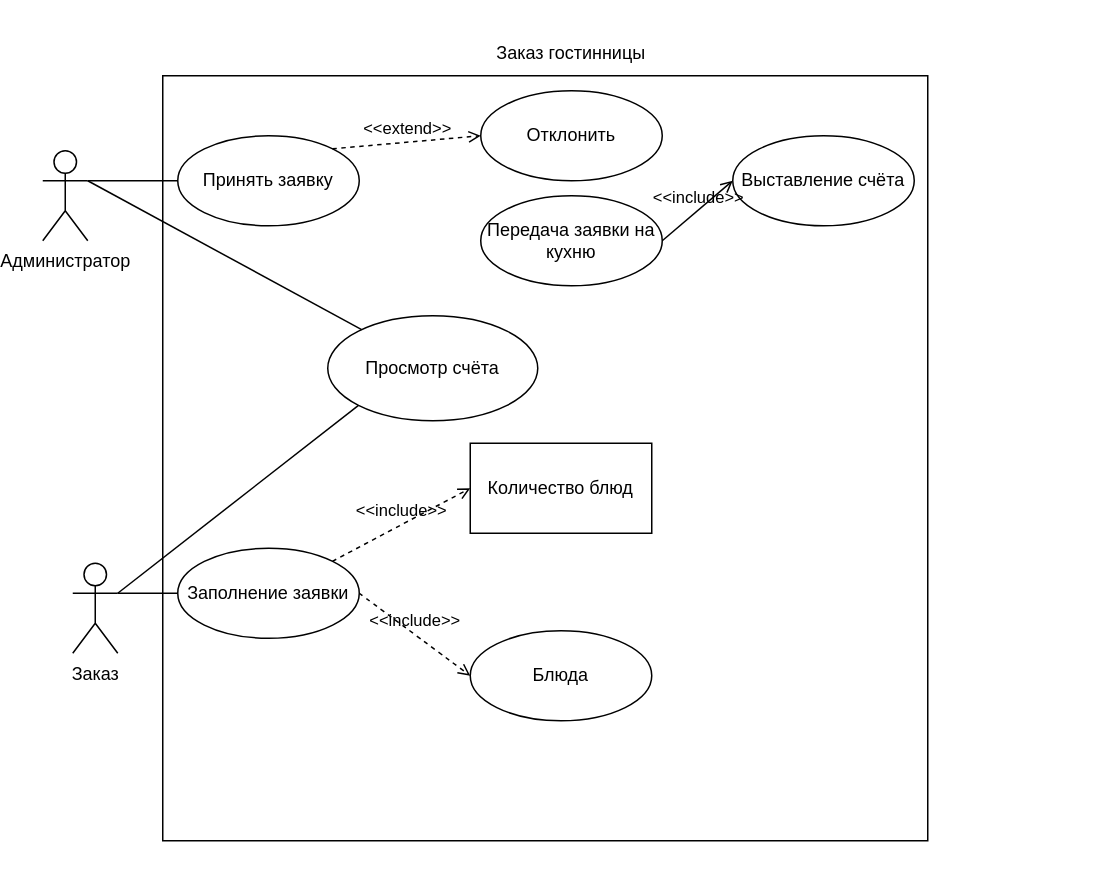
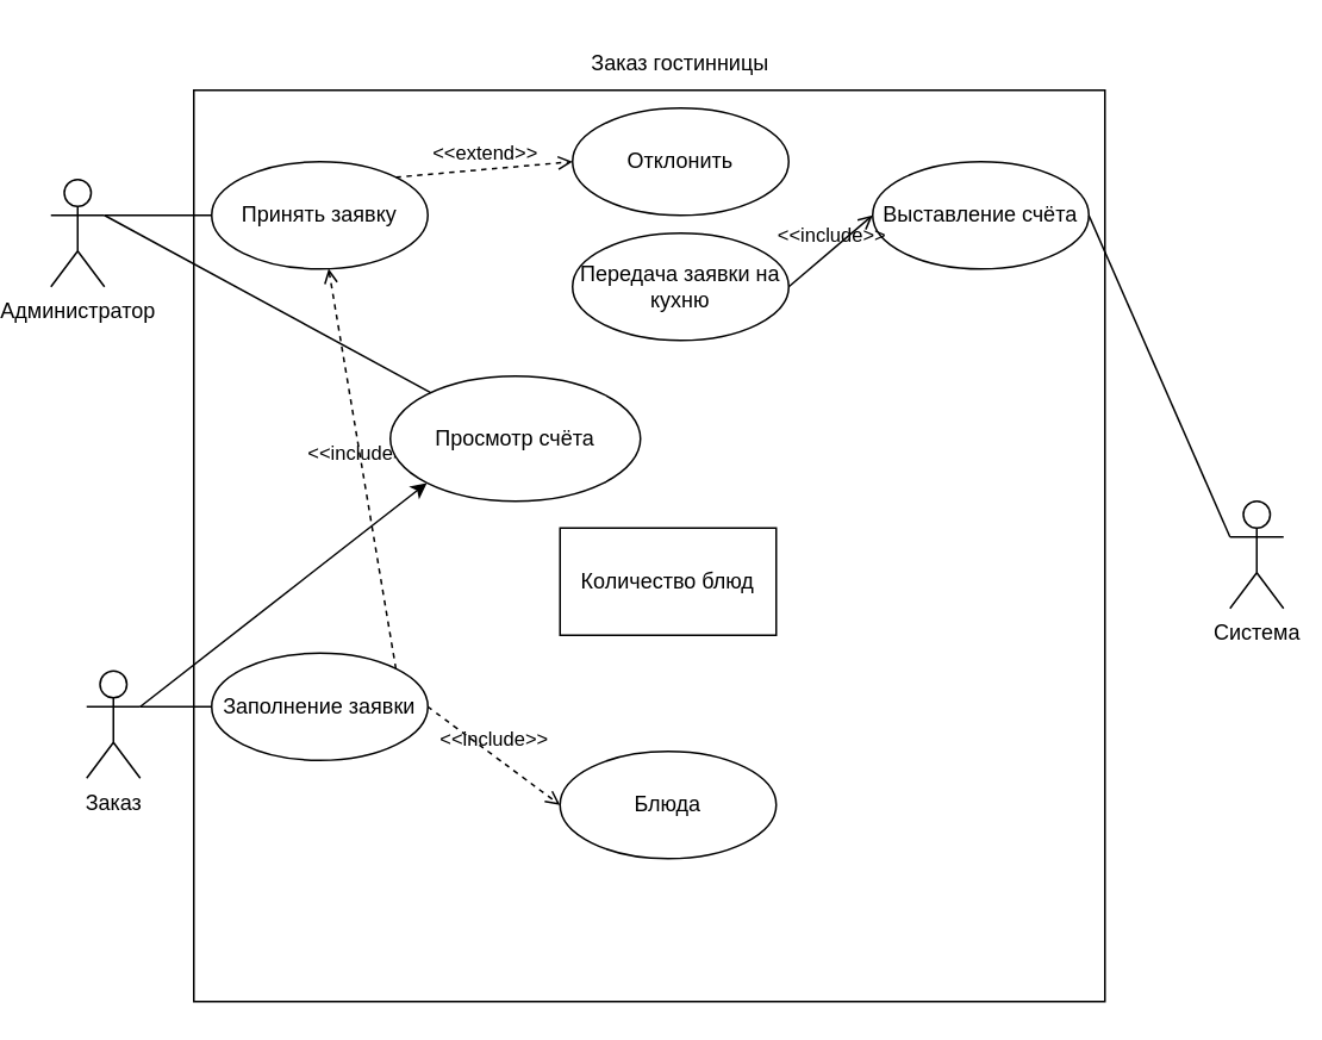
  <mxCell id="0" />
  <mxCell id="1" parent="0" />
  <mxCell id="2" value="" style="whiteSpace=wrap;html=1;aspect=fixed;glass=0;sketch=0;strokeWidth=1;shadow=0;fillColor=none;movable=0;resizable=0;rotatable=0;deletable=0;editable=0;connectable=0;" parent="1" vertex="1"><mxGeometry x="100" y="50" width="510" height="510" as="geometry" /></mxCell>
  <mxCell id="3" value="Заказ гостинницы" style="text;html=1;strokeColor=none;fillColor=none;align=center;verticalAlign=middle;whiteSpace=wrap;rounded=0;shadow=0;glass=0;sketch=0;strokeWidth=1;movable=0;resizable=0;rotatable=0;deletable=0;editable=0;connectable=0;" parent="1" vertex="1"><mxGeometry x="319" y="20" width="107" height="30" as="geometry" /></mxCell>
  <mxCell id="4" value="Администратор" style="shape=umlActor;verticalLabelPosition=bottom;verticalAlign=top;html=1;outlineConnect=0;shadow=0;glass=0;sketch=0;strokeColor=default;strokeWidth=1;fillColor=default;gradientColor=none;" parent="1" vertex="1"><mxGeometry x="20" y="100" width="30" height="60" as="geometry" /></mxCell>
  <mxCell id="5" value="Заказ" style="shape=umlActor;verticalLabelPosition=bottom;verticalAlign=top;html=1;outlineConnect=0;shadow=0;glass=0;sketch=0;strokeColor=default;strokeWidth=1;fillColor=default;gradientColor=none;" parent="1" vertex="1"><mxGeometry x="40" y="375" width="30" height="60" as="geometry" /></mxCell>
+ <mxCell id="6" value="Система" style="shape=umlActor;verticalLabelPosition=bottom;verticalAlign=top;html=1;outlineConnect=0;shadow=0;glass=0;sketch=0;strokeColor=default;strokeWidth=1;fillColor=default;gradientColor=none;" parent="1" vertex="1"><mxGeometry x="680" y="280" width="30" height="60" as="geometry" /></mxCell>
  <mxCell id="7" value="Заполнение заявки" style="ellipse;whiteSpace=wrap;html=1;shadow=0;glass=0;sketch=0;strokeColor=default;strokeWidth=1;fillColor=default;gradientColor=none;" parent="1" vertex="1"><mxGeometry x="110" y="365" width="121" height="60" as="geometry" /></mxCell>
  <mxCell id="8" value="" style="endArrow=none;html=1;strokeWidth=1;curved=1;exitX=1;exitY=0.333;exitDx=0;exitDy=0;exitPerimeter=0;entryX=0;entryY=0.5;entryDx=0;entryDy=0;" parent="1" source="5" target="7" edge="1"><mxGeometry width="50" height="50" relative="1" as="geometry"><mxPoint x="0" y="335" as="sourcePoint" /><mxPoint x="50" y="285" as="targetPoint" /></mxGeometry></mxCell>
  <mxCell id="9" value="Блюда" style="ellipse;whiteSpace=wrap;html=1;shadow=0;glass=0;sketch=0;strokeColor=default;strokeWidth=1;fillColor=default;gradientColor=none;" parent="1" vertex="1"><mxGeometry x="305" y="420" width="121" height="60" as="geometry" /></mxCell>
  <mxCell id="10" value="Количество блюд" style="whiteSpace=wrap;html=1;shadow=0;glass=0;sketch=0;strokeColor=default;strokeWidth=1;fillColor=default;gradientColor=none;rounded=0;" parent="1" vertex="1"><mxGeometry x="305" y="295" width="121" height="60" as="geometry" /></mxCell>
- <mxCell id="11" value="&amp;lt;&amp;lt;include&amp;gt;&amp;gt;" style="html=1;verticalAlign=bottom;labelBackgroundColor=none;endArrow=open;endFill=0;dashed=1;strokeWidth=1;curved=1;exitX=1;exitY=0;exitDx=0;exitDy=0;entryX=0;entryY=0.5;entryDx=0;entryDy=0;" parent="1" source="7" target="10" edge="1"><mxGeometry width="160" relative="1" as="geometry"><mxPoint x="150" y="275" as="sourcePoint" /><mxPoint x="310" y="275" as="targetPoint" /></mxGeometry></mxCell>
+ <mxCell id="11" value="&amp;lt;&amp;lt;include&amp;gt;&amp;gt;" style="html=1;verticalAlign=bottom;labelBackgroundColor=none;endArrow=open;endFill=0;dashed=1;strokeWidth=1;curved=1;exitX=1;exitY=0;exitDx=0;exitDy=0;" parent="1" source="7" target="13" edge="1"><mxGeometry width="160" relative="1" as="geometry"><mxPoint x="150" y="275" as="sourcePoint" /><mxPoint x="310" y="275" as="targetPoint" /></mxGeometry></mxCell>
  <mxCell id="12" value="&amp;lt;&amp;lt;include&amp;gt;&amp;gt;" style="html=1;verticalAlign=bottom;labelBackgroundColor=none;endArrow=open;endFill=0;dashed=1;strokeWidth=1;curved=1;exitX=1;exitY=0.5;exitDx=0;exitDy=0;entryX=0;entryY=0.5;entryDx=0;entryDy=0;" parent="1" source="7" target="9" edge="1"><mxGeometry width="160" relative="1" as="geometry"><mxPoint x="220.004" y="481.369" as="sourcePoint" /><mxPoint x="298.56" y="415" as="targetPoint" /></mxGeometry></mxCell>
  <mxCell id="13" value="Принять заявку" style="ellipse;whiteSpace=wrap;html=1;shadow=0;glass=0;sketch=0;strokeColor=default;strokeWidth=1;fillColor=default;gradientColor=none;" parent="1" vertex="1"><mxGeometry x="110" y="90" width="121" height="60" as="geometry" /></mxCell>
  <mxCell id="14" value="" style="endArrow=none;html=1;strokeWidth=1;curved=1;exitX=1;exitY=0.333;exitDx=0;exitDy=0;exitPerimeter=0;entryX=0;entryY=0.5;entryDx=0;entryDy=0;" parent="1" source="4" target="13" edge="1"><mxGeometry width="50" height="50" relative="1" as="geometry"><mxPoint x="120" y="150" as="sourcePoint" /><mxPoint x="160" y="150" as="targetPoint" /></mxGeometry></mxCell>
  <mxCell id="15" value="Передача заявки на кухню" style="ellipse;whiteSpace=wrap;html=1;shadow=0;glass=0;sketch=0;strokeColor=default;strokeWidth=1;fillColor=default;gradientColor=none;" parent="1" vertex="1"><mxGeometry x="312" y="130" width="121" height="60" as="geometry" /></mxCell>
  <mxCell id="16" value="Отклонить" style="ellipse;whiteSpace=wrap;html=1;shadow=0;glass=0;sketch=0;strokeColor=default;strokeWidth=1;fillColor=default;gradientColor=none;" parent="1" vertex="1"><mxGeometry x="312" y="60" width="121" height="60" as="geometry" /></mxCell>
  <mxCell id="17" value="&amp;lt;&amp;lt;extend&amp;gt;&amp;gt;" style="html=1;verticalAlign=bottom;labelBackgroundColor=none;endArrow=open;endFill=0;dashed=1;strokeWidth=1;curved=1;exitX=1;exitY=0;exitDx=0;exitDy=0;entryX=0;entryY=0.5;entryDx=0;entryDy=0;" parent="1" source="13" target="16" edge="1"><mxGeometry width="160" relative="1" as="geometry"><mxPoint x="241" y="130" as="sourcePoint" /><mxPoint x="322" y="200" as="targetPoint" /></mxGeometry></mxCell>
  <mxCell id="18" value="Выставление счёта" style="ellipse;whiteSpace=wrap;html=1;shadow=0;glass=0;sketch=0;strokeColor=default;strokeWidth=1;fillColor=default;gradientColor=none;" parent="1" vertex="1"><mxGeometry x="480" y="90" width="121" height="60" as="geometry" /></mxCell>
  <mxCell id="19" value="&amp;lt;&amp;lt;include&amp;gt;&amp;gt;" style="html=1;verticalAlign=bottom;labelBackgroundColor=none;endArrow=open;endFill=0;dashed=0;strokeWidth=1;curved=1;exitX=1;exitY=0.5;exitDx=0;exitDy=0;entryX=0;entryY=0.5;entryDx=0;entryDy=0;" parent="1" source="15" target="18" edge="1"><mxGeometry width="160" relative="1" as="geometry"><mxPoint x="410.004" y="238.869" as="sourcePoint" /><mxPoint x="501.56" y="190" as="targetPoint" /></mxGeometry></mxCell>
+ <mxCell id="20" value="" style="endArrow=none;html=1;strokeWidth=1;curved=1;exitX=1;exitY=0.5;exitDx=0;exitDy=0;entryX=0;entryY=0.333;entryDx=0;entryDy=0;entryPerimeter=0;" parent="1" source="18" target="6" edge="1"><mxGeometry width="50" height="50" relative="1" as="geometry"><mxPoint x="561" y="260" as="sourcePoint" /><mxPoint x="621" y="260" as="targetPoint" /></mxGeometry></mxCell>
  <mxCell id="21" value="Просмотр счёта" style="ellipse;whiteSpace=wrap;html=1;shadow=0;glass=0;sketch=0;strokeColor=default;strokeWidth=1;fillColor=default;gradientColor=none;" parent="1" vertex="1"><mxGeometry x="210" y="210" width="140" height="70" as="geometry" /></mxCell>
  <mxCell id="22" value="" style="endArrow=none;html=1;strokeWidth=1;curved=1;" parent="1" target="21" edge="1"><mxGeometry width="50" height="50" relative="1" as="geometry"><mxPoint x="50" y="120" as="sourcePoint" /><mxPoint x="120" y="130" as="targetPoint" /></mxGeometry></mxCell>
- <mxCell id="23" value="" style="endArrow=none;html=1;strokeWidth=1;curved=1;exitX=1;exitY=0.333;exitDx=0;exitDy=0;exitPerimeter=0;entryX=0;entryY=1;entryDx=0;entryDy=0;" parent="1" source="5" target="21" edge="1"><mxGeometry width="50" height="50" relative="1" as="geometry"><mxPoint x="80" y="405" as="sourcePoint" /><mxPoint x="120" y="405" as="targetPoint" /></mxGeometry></mxCell>
+ <mxCell id="23" value="" style="endArrow=classic;html=1;strokeWidth=1;curved=1;exitX=1;exitY=0.333;exitDx=0;exitDy=0;exitPerimeter=0;entryX=0;entryY=1;entryDx=0;entryDy=0;" parent="1" source="5" target="21" edge="1"><mxGeometry width="50" height="50" relative="1" as="geometry"><mxPoint x="80" y="405" as="sourcePoint" /><mxPoint x="120" y="405" as="targetPoint" /></mxGeometry></mxCell>
